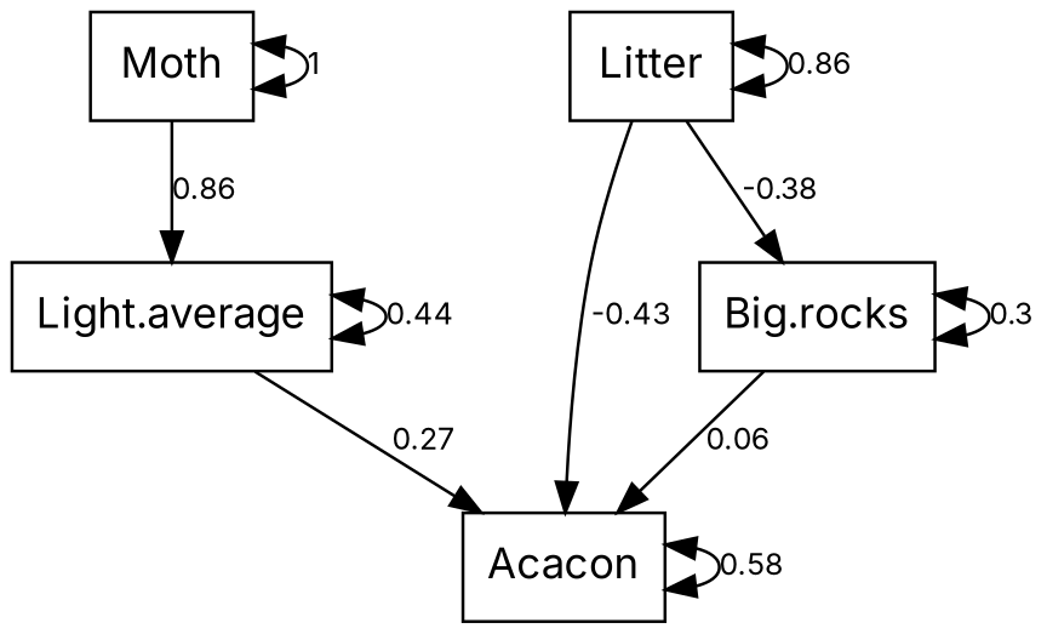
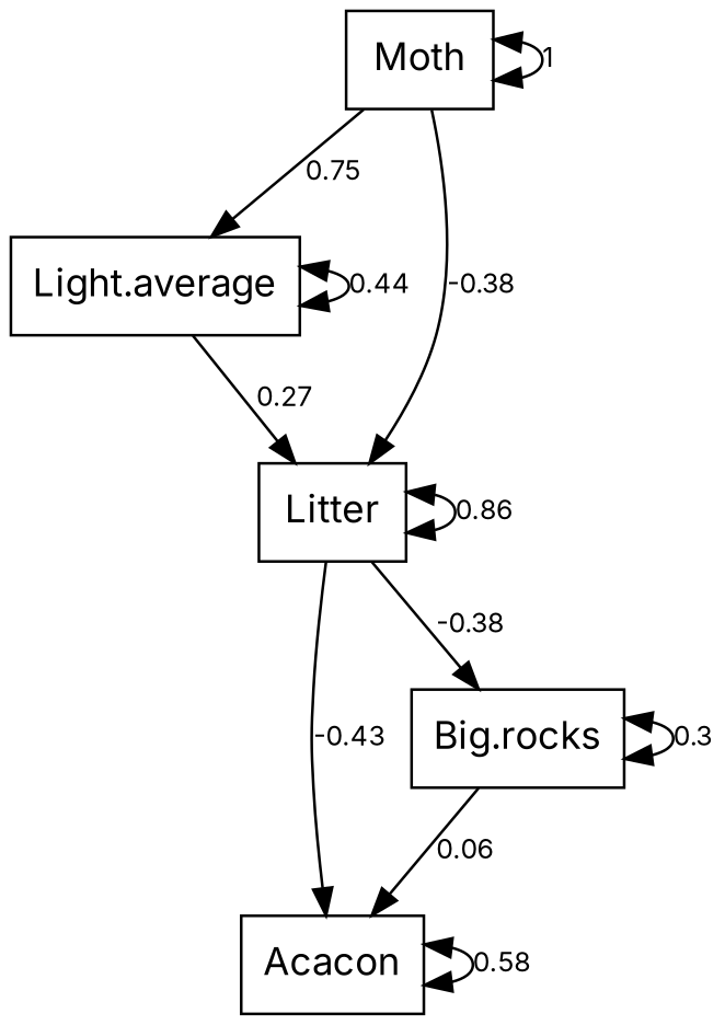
  digraph {
    fontname=Inter
    rankdir=TB
    node [fontname=Inter fontsize=14 shape=box]
    edge [fontname=Inter fontsize=10]
    Moth
    "Light.average"
    Litter
    Acacon
    "Big.rocks"
    Moth -> Moth [dir=both label=1]
-   Moth -> "Light.average" [label=0.86]
+   Moth -> "Light.average" [label=0.75]
+   Moth -> Litter [label=-0.38]
    "Light.average" -> "Light.average" [dir=both label=0.44]
-   "Light.average" -> Acacon [label=0.27]
+   "Light.average" -> Litter [label=0.27]
    Litter -> Litter [dir=both label=0.86]
    Litter -> Acacon [label=-0.43]
    Litter -> "Big.rocks" [label=-0.38]
    Acacon -> Acacon [dir=both label=0.58]
    "Big.rocks" -> Acacon [label=0.06]
    "Big.rocks" -> "Big.rocks" [dir=both label=0.3]
  }
